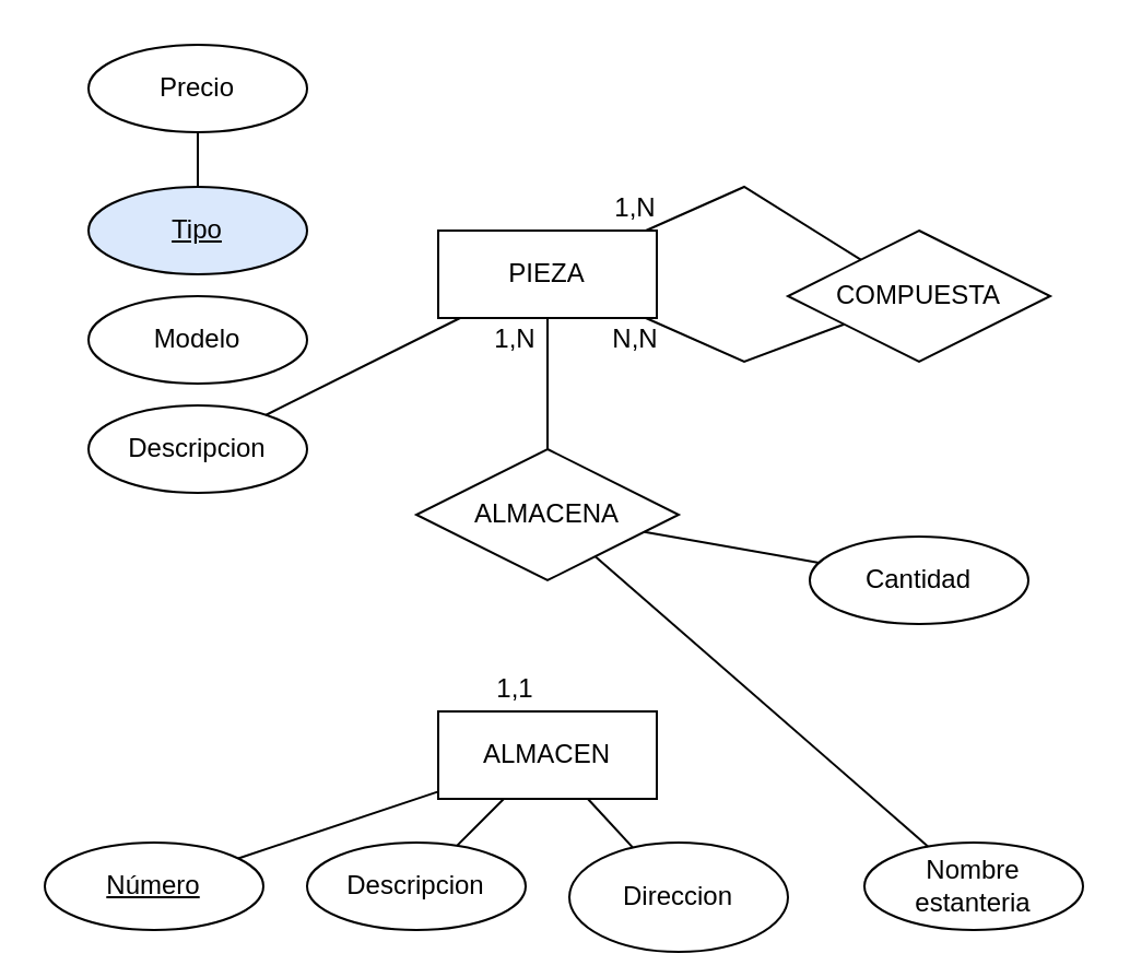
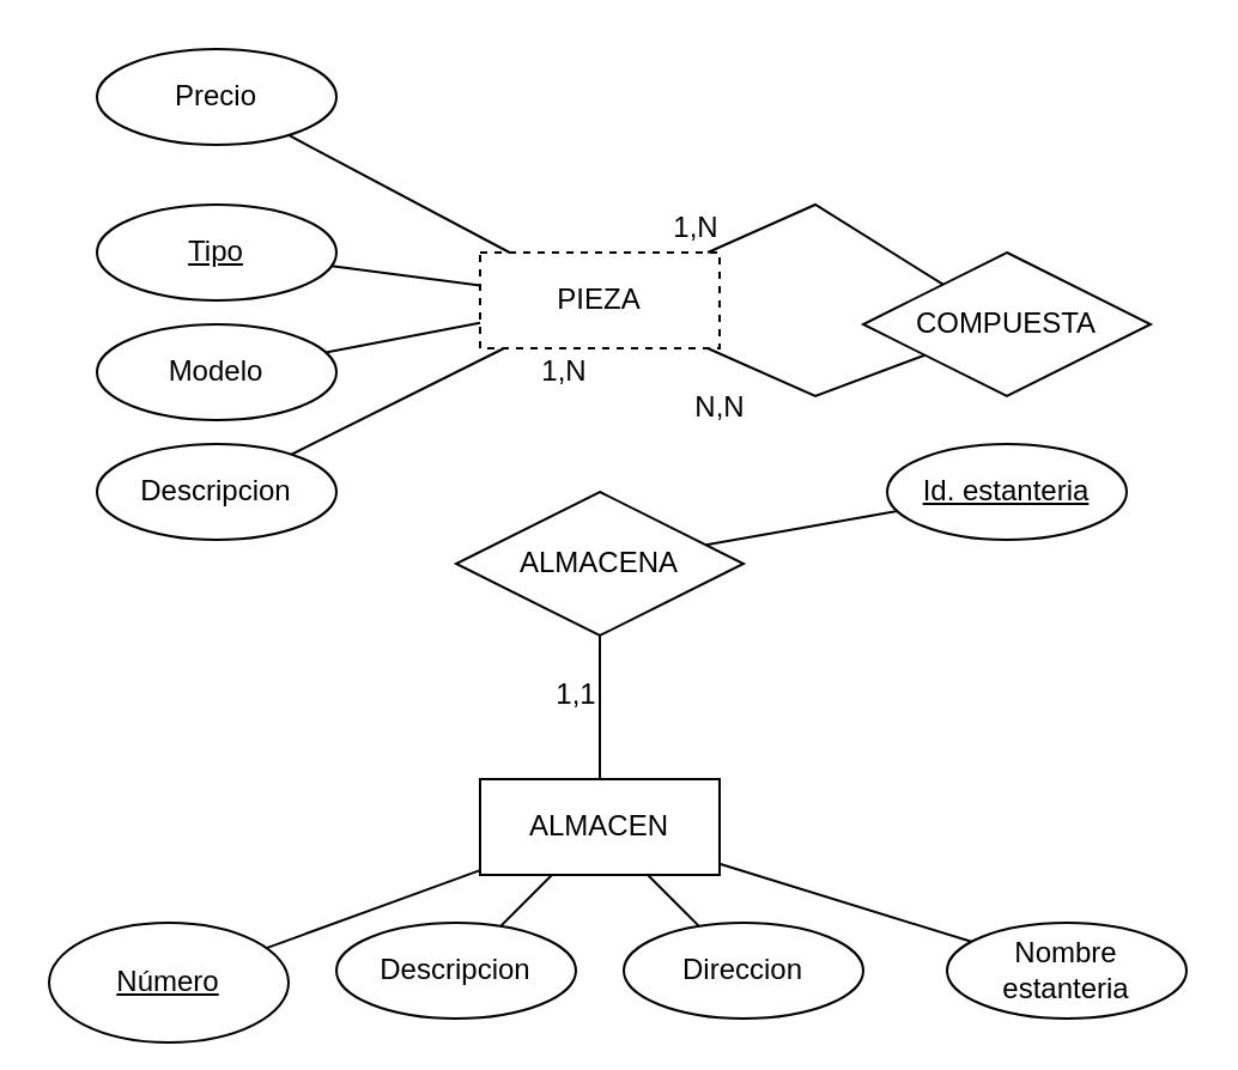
  <mxCell id="0" />
  <mxCell id="1" parent="0" />
- <mxCell id="2" value="PIEZA" style="whiteSpace=wrap;html=1;align=center;" vertex="1" parent="1"><mxGeometry x="200" y="105" width="100" height="40" as="geometry" /></mxCell>
- <mxCell id="3" value="&lt;u&gt;Tipo&lt;/u&gt;" style="ellipse;whiteSpace=wrap;html=1;align=center;fillColor=#dae8fc;" vertex="1" parent="1"><mxGeometry x="40" y="85" width="100" height="40" as="geometry" /></mxCell>
+ <mxCell id="2" value="PIEZA" style="whiteSpace=wrap;html=1;align=center;dashed=1;" vertex="1" parent="1"><mxGeometry x="200" y="105" width="100" height="40" as="geometry" /></mxCell>
+ <mxCell id="3" value="&lt;u&gt;Tipo&lt;/u&gt;" style="ellipse;whiteSpace=wrap;html=1;align=center;" vertex="1" parent="1"><mxGeometry x="40" y="85" width="100" height="40" as="geometry" /></mxCell>
  <mxCell id="4" value="Modelo" style="ellipse;whiteSpace=wrap;html=1;align=center;" vertex="1" parent="1"><mxGeometry x="40" y="135" width="100" height="40" as="geometry" /></mxCell>
  <mxCell id="5" value="Descripcion" style="ellipse;whiteSpace=wrap;html=1;align=center;" vertex="1" parent="1"><mxGeometry x="40" y="185" width="100" height="40" as="geometry" /></mxCell>
  <mxCell id="6" value="Precio" style="ellipse;whiteSpace=wrap;html=1;align=center;" vertex="1" parent="1"><mxGeometry x="40" y="20" width="100" height="40" as="geometry" /></mxCell>
  <mxCell id="7" value="COMPUESTA" style="shape=rhombus;perimeter=rhombusPerimeter;whiteSpace=wrap;html=1;align=center;" vertex="1" parent="1"><mxGeometry x="360" y="105" width="120" height="60" as="geometry" /></mxCell>
  <mxCell id="8" value="" style="endArrow=none;html=1;rounded=0;" edge="1" parent="1" source="2" target="7"><mxGeometry relative="1" as="geometry"><mxPoint x="230" y="165" as="sourcePoint" /><mxPoint x="390" y="165" as="targetPoint" /><Array as="points"><mxPoint x="340" y="85" /></Array></mxGeometry></mxCell>
  <mxCell id="9" value="" style="endArrow=none;html=1;rounded=0;" edge="1" parent="1" source="2" target="7"><mxGeometry relative="1" as="geometry"><mxPoint x="277.778" y="115" as="sourcePoint" /><mxPoint x="410" y="115" as="targetPoint" /><Array as="points"><mxPoint x="340" y="165" /></Array></mxGeometry></mxCell>
  <mxCell id="10" value="ALMACENA" style="shape=rhombus;perimeter=rhombusPerimeter;whiteSpace=wrap;html=1;align=center;" vertex="1" parent="1"><mxGeometry x="190" y="205" width="120" height="60" as="geometry" /></mxCell>
- <mxCell id="11" value="" style="endArrow=none;html=1;rounded=0;" edge="1" parent="1" source="6" target="3"><mxGeometry relative="1" as="geometry"><mxPoint x="230" y="165" as="sourcePoint" /><mxPoint x="390" y="165" as="targetPoint" /></mxGeometry></mxCell>
+ <mxCell id="11" value="" style="endArrow=none;html=1;rounded=0;" edge="1" parent="1" source="6" target="2"><mxGeometry relative="1" as="geometry"><mxPoint x="230" y="165" as="sourcePoint" /><mxPoint x="390" y="165" as="targetPoint" /></mxGeometry></mxCell>
+ <mxCell id="12" value="" style="endArrow=none;html=1;rounded=0;" edge="1" parent="1" source="3" target="2"><mxGeometry relative="1" as="geometry"><mxPoint x="133.692" y="79.777" as="sourcePoint" /><mxPoint x="214.286" y="115" as="targetPoint" /></mxGeometry></mxCell>
+ <mxCell id="13" value="" style="endArrow=none;html=1;rounded=0;" edge="1" parent="1" source="4" target="2"><mxGeometry relative="1" as="geometry"><mxPoint x="143.692" y="89.777" as="sourcePoint" /><mxPoint x="224.286" y="125" as="targetPoint" /></mxGeometry></mxCell>
  <mxCell id="14" value="" style="endArrow=none;html=1;rounded=0;" edge="1" parent="1" source="5" target="2"><mxGeometry relative="1" as="geometry"><mxPoint x="153.692" y="99.777" as="sourcePoint" /><mxPoint x="234.286" y="135" as="targetPoint" /></mxGeometry></mxCell>
  <mxCell id="15" value="ALMACEN" style="whiteSpace=wrap;html=1;align=center;" vertex="1" parent="1"><mxGeometry x="200" y="325" width="100" height="40" as="geometry" /></mxCell>
- <mxCell id="16" value="&lt;u&gt;Número&lt;/u&gt;" style="ellipse;whiteSpace=wrap;html=1;align=center;" vertex="1" parent="1"><mxGeometry x="20" y="385" width="100" height="40" as="geometry" /></mxCell>
+ <mxCell id="16" value="&lt;u&gt;Número&lt;/u&gt;" style="ellipse;whiteSpace=wrap;html=1;align=center;" vertex="1" parent="1"><mxGeometry x="20" y="385" width="100" height="50" as="geometry" /></mxCell>
  <mxCell id="17" value="Descripcion" style="ellipse;whiteSpace=wrap;html=1;align=center;" vertex="1" parent="1"><mxGeometry x="140" y="385" width="100" height="40" as="geometry" /></mxCell>
- <mxCell id="18" value="Direccion" style="ellipse;whiteSpace=wrap;html=1;align=center;" vertex="1" parent="1"><mxGeometry x="260" y="385" width="100" height="50" as="geometry" /></mxCell>
- <mxCell id="20" value="Cantidad" style="ellipse;whiteSpace=wrap;html=1;align=center;" vertex="1" parent="1"><mxGeometry x="370" y="245" width="100" height="40" as="geometry" /></mxCell>
+ <mxCell id="18" value="Direccion" style="ellipse;whiteSpace=wrap;html=1;align=center;" vertex="1" parent="1"><mxGeometry x="260" y="385" width="100" height="40" as="geometry" /></mxCell>
+ <mxCell id="19" value="&lt;u&gt;Id. estanteria&lt;/u&gt;" style="ellipse;whiteSpace=wrap;html=1;align=center;" vertex="1" parent="1"><mxGeometry x="370" y="185" width="100" height="40" as="geometry" /></mxCell>
  <mxCell id="21" value="Nombre estanteria" style="ellipse;whiteSpace=wrap;html=1;align=center;" vertex="1" parent="1"><mxGeometry x="395" y="385" width="100" height="40" as="geometry" /></mxCell>
- <mxCell id="22" value="" style="endArrow=none;html=1;rounded=0;" edge="1" parent="1" source="2" target="10"><mxGeometry relative="1" as="geometry"><mxPoint x="230" y="165" as="sourcePoint" /><mxPoint x="390" y="165" as="targetPoint" /></mxGeometry></mxCell>
- <mxCell id="23" value="" style="endArrow=none;html=1;rounded=0;" edge="1" parent="1" source="10" target="21"><mxGeometry relative="1" as="geometry"><mxPoint x="260" y="155" as="sourcePoint" /><mxPoint x="260" y="215" as="targetPoint" /></mxGeometry></mxCell>
- <mxCell id="25" value="" style="endArrow=none;html=1;rounded=0;" edge="1" parent="1" source="20" target="10"><mxGeometry relative="1" as="geometry"><mxPoint x="280" y="175" as="sourcePoint" /><mxPoint x="280" y="235" as="targetPoint" /></mxGeometry></mxCell>
+ <mxCell id="23" value="" style="endArrow=none;html=1;rounded=0;" edge="1" parent="1" source="10" target="15"><mxGeometry relative="1" as="geometry"><mxPoint x="260" y="155" as="sourcePoint" /><mxPoint x="260" y="215" as="targetPoint" /></mxGeometry></mxCell>
+ <mxCell id="24" value="" style="endArrow=none;html=1;rounded=0;" edge="1" parent="1" source="19" target="10"><mxGeometry relative="1" as="geometry"><mxPoint x="270" y="165" as="sourcePoint" /><mxPoint x="270" y="225" as="targetPoint" /></mxGeometry></mxCell>
+ <mxCell id="26" value="" style="endArrow=none;html=1;rounded=0;" edge="1" parent="1" source="21" target="15"><mxGeometry relative="1" as="geometry"><mxPoint x="290" y="185" as="sourcePoint" /><mxPoint x="290" y="245" as="targetPoint" /></mxGeometry></mxCell>
  <mxCell id="27" value="" style="endArrow=none;html=1;rounded=0;" edge="1" parent="1" source="15" target="18"><mxGeometry relative="1" as="geometry"><mxPoint x="300" y="195" as="sourcePoint" /><mxPoint x="300" y="255" as="targetPoint" /></mxGeometry></mxCell>
  <mxCell id="28" value="" style="endArrow=none;html=1;rounded=0;" edge="1" parent="1" source="15" target="17"><mxGeometry relative="1" as="geometry"><mxPoint x="310" y="205" as="sourcePoint" /><mxPoint x="310" y="265" as="targetPoint" /></mxGeometry></mxCell>
  <mxCell id="29" value="" style="endArrow=none;html=1;rounded=0;" edge="1" parent="1" source="16" target="15"><mxGeometry relative="1" as="geometry"><mxPoint x="320" y="215" as="sourcePoint" /><mxPoint x="320" y="275" as="targetPoint" /></mxGeometry></mxCell>
  <mxCell id="30" value="1,N" style="text;html=1;align=center;verticalAlign=middle;resizable=0;points=[];autosize=1;strokeColor=none;fillColor=none;" vertex="1" parent="1"><mxGeometry x="220" y="145" width="30" height="20" as="geometry" /></mxCell>
- <mxCell id="31" value="1,1" style="text;html=1;align=center;verticalAlign=middle;resizable=0;points=[];autosize=1;strokeColor=none;fillColor=none;" vertex="1" parent="1"><mxGeometry x="220" y="305" width="30" height="20" as="geometry" /></mxCell>
- <mxCell id="32" value="N,N" style="text;html=1;align=center;verticalAlign=middle;resizable=0;points=[];autosize=1;strokeColor=none;fillColor=none;" vertex="1" parent="1"><mxGeometry x="270" y="145" width="40" height="20" as="geometry" /></mxCell>
+ <mxCell id="31" value="1,1" style="text;html=1;align=center;verticalAlign=middle;resizable=0;points=[];autosize=1;strokeColor=none;fillColor=none;" vertex="1" parent="1"><mxGeometry x="225" y="280" width="30" height="20" as="geometry" /></mxCell>
+ <mxCell id="32" value="N,N" style="text;html=1;align=center;verticalAlign=middle;resizable=0;points=[];autosize=1;strokeColor=none;fillColor=none;" vertex="1" parent="1"><mxGeometry x="280" y="160" width="40" height="20" as="geometry" /></mxCell>
  <mxCell id="33" value="1,N" style="text;html=1;align=center;verticalAlign=middle;resizable=0;points=[];autosize=1;strokeColor=none;fillColor=none;" vertex="1" parent="1"><mxGeometry x="275" y="85" width="30" height="20" as="geometry" /></mxCell>
